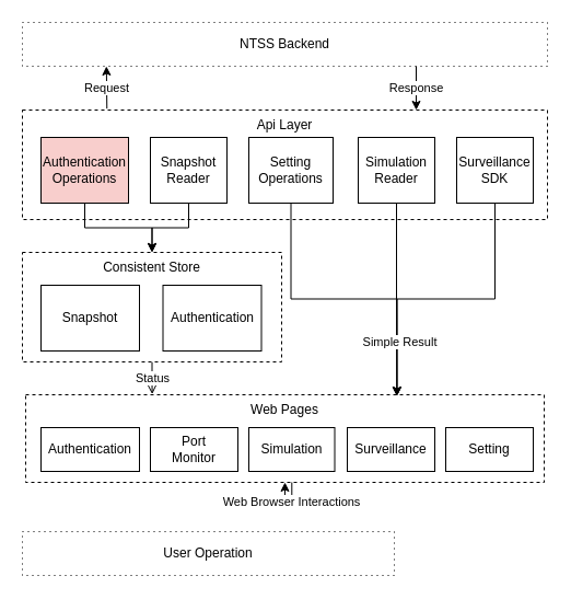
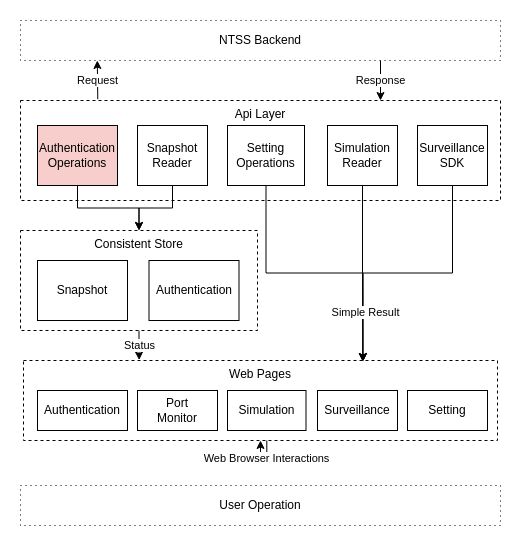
  <mxCell id="0" />
  <mxCell id="1" parent="0" />
  <mxCell id="2" value="Response" style="edgeStyle=orthogonalEdgeStyle;rounded=0;orthogonalLoop=1;jettySize=auto;html=1;entryX=0.75;entryY=0;entryDx=0;entryDy=0;exitX=0.75;exitY=1;exitDx=0;exitDy=0;" edge="1" parent="1" source="3" target="5"><mxGeometry relative="1" as="geometry" /></mxCell>
  <mxCell id="3" value="NTSS Backend" style="rounded=0;whiteSpace=wrap;html=1;fillColor=none;dashed=1;dashPattern=1 4;" vertex="1" parent="1"><mxGeometry x="20" y="20" width="480" height="40" as="geometry" /></mxCell>
  <mxCell id="4" value="Request" style="edgeStyle=orthogonalEdgeStyle;rounded=0;orthogonalLoop=1;jettySize=auto;html=1;entryX=0.16;entryY=1;entryDx=0;entryDy=0;entryPerimeter=0;exitX=0.161;exitY=-0.013;exitDx=0;exitDy=0;exitPerimeter=0;" edge="1" parent="1" source="5" target="3"><mxGeometry relative="1" as="geometry" /></mxCell>
  <mxCell id="5" value="Api Layer" style="rounded=0;whiteSpace=wrap;html=1;dashed=1;verticalAlign=top;" vertex="1" parent="1"><mxGeometry x="20" y="100" width="480" height="100" as="geometry" /></mxCell>
- <mxCell id="6" value="Status" style="edgeStyle=orthogonalEdgeStyle;rounded=0;orthogonalLoop=1;jettySize=auto;html=1;entryX=0.244;entryY=-0.005;entryDx=0;entryDy=0;entryPerimeter=0;endArrow=open;" edge="1" parent="1" source="7" target="19"><mxGeometry relative="1" as="geometry" /></mxCell>
+ <mxCell id="6" value="Status" style="edgeStyle=orthogonalEdgeStyle;rounded=0;orthogonalLoop=1;jettySize=auto;html=1;entryX=0.244;entryY=-0.005;entryDx=0;entryDy=0;entryPerimeter=0;" edge="1" parent="1" source="7" target="19"><mxGeometry relative="1" as="geometry" /></mxCell>
  <mxCell id="7" value="Consistent Store" style="rounded=0;whiteSpace=wrap;html=1;verticalAlign=top;dashed=1;" vertex="1" parent="1"><mxGeometry x="20" y="230" width="237" height="100" as="geometry" /></mxCell>
  <mxCell id="8" style="edgeStyle=orthogonalEdgeStyle;rounded=0;orthogonalLoop=1;jettySize=auto;html=1;entryX=0.5;entryY=0;entryDx=0;entryDy=0;" edge="1" parent="1" source="9" target="7"><mxGeometry relative="1" as="geometry" /></mxCell>
  <mxCell id="9" value="Authentication&lt;br&gt;Operations" style="rounded=0;whiteSpace=wrap;html=1;fillColor=#f8cecc;" vertex="1" parent="1"><mxGeometry x="37" y="125" width="80" height="60" as="geometry" /></mxCell>
  <mxCell id="10" style="edgeStyle=orthogonalEdgeStyle;rounded=0;orthogonalLoop=1;jettySize=auto;html=1;entryX=0.716;entryY=0.016;entryDx=0;entryDy=0;entryPerimeter=0;" edge="1" parent="1" source="11" target="19"><mxGeometry relative="1" as="geometry" /></mxCell>
  <mxCell id="11" value="Setting&lt;br&gt;Operations" style="rounded=0;whiteSpace=wrap;html=1;" vertex="1" parent="1"><mxGeometry x="227" y="125" width="77" height="60" as="geometry" /></mxCell>
  <mxCell id="12" style="edgeStyle=orthogonalEdgeStyle;rounded=0;orthogonalLoop=1;jettySize=auto;html=1;" edge="1" parent="1" source="13" target="7"><mxGeometry relative="1" as="geometry" /></mxCell>
  <mxCell id="13" value="Snapshot&lt;br&gt;Reader" style="rounded=0;whiteSpace=wrap;html=1;" vertex="1" parent="1"><mxGeometry x="137" y="125" width="70" height="60" as="geometry" /></mxCell>
  <mxCell id="14" style="edgeStyle=orthogonalEdgeStyle;rounded=0;orthogonalLoop=1;jettySize=auto;html=1;entryX=0.716;entryY=0.013;entryDx=0;entryDy=0;entryPerimeter=0;" edge="1" parent="1" source="15" target="19"><mxGeometry relative="1" as="geometry" /></mxCell>
  <mxCell id="15" value="Surveillance&lt;br&gt;SDK" style="rounded=0;whiteSpace=wrap;html=1;" vertex="1" parent="1"><mxGeometry x="417" y="125" width="70" height="60" as="geometry" /></mxCell>
  <mxCell id="16" value="Snapshot" style="rounded=0;whiteSpace=wrap;html=1;" vertex="1" parent="1"><mxGeometry x="37" y="260" width="90" height="60" as="geometry" /></mxCell>
  <mxCell id="17" value="Authentication" style="rounded=0;whiteSpace=wrap;html=1;" vertex="1" parent="1"><mxGeometry x="148.5" y="260" width="90" height="60" as="geometry" /></mxCell>
  <mxCell id="18" value="Web Browser Interactions" style="edgeStyle=orthogonalEdgeStyle;rounded=0;orthogonalLoop=1;jettySize=auto;html=1;startArrow=classic;startFill=1;" edge="1" parent="1" source="19" target="23"><mxGeometry relative="1" as="geometry" /></mxCell>
  <mxCell id="19" value="Web Pages" style="rounded=0;whiteSpace=wrap;html=1;verticalAlign=top;dashed=1;" vertex="1" parent="1"><mxGeometry x="23" y="360" width="474" height="80" as="geometry" /></mxCell>
- <mxCell id="20" value="User Operation" style="rounded=0;whiteSpace=wrap;html=1;fillColor=none;dashed=1;dashPattern=1 4;" vertex="1" parent="1"><mxGeometry x="20" y="485" width="340" height="40" as="geometry" /></mxCell>
+ <mxCell id="20" value="User Operation" style="rounded=0;whiteSpace=wrap;html=1;fillColor=none;dashed=1;dashPattern=1 4;" vertex="1" parent="1"><mxGeometry x="20" y="485" width="480" height="40" as="geometry" /></mxCell>
  <mxCell id="21" value="Authentication" style="rounded=0;whiteSpace=wrap;html=1;" vertex="1" parent="1"><mxGeometry x="37" y="390" width="90" height="40" as="geometry" /></mxCell>
  <mxCell id="22" value="Port&lt;br&gt;Monitor" style="rounded=0;whiteSpace=wrap;html=1;" vertex="1" parent="1"><mxGeometry x="137" y="390" width="80" height="40" as="geometry" /></mxCell>
  <mxCell id="23" value="Simulation" style="rounded=0;whiteSpace=wrap;html=1;" vertex="1" parent="1"><mxGeometry x="227" y="390" width="78.5" height="40" as="geometry" /></mxCell>
  <mxCell id="24" value="Surveillance" style="rounded=0;whiteSpace=wrap;html=1;" vertex="1" parent="1"><mxGeometry x="317" y="390" width="80" height="40" as="geometry" /></mxCell>
  <mxCell id="25" style="edgeStyle=orthogonalEdgeStyle;rounded=0;orthogonalLoop=1;jettySize=auto;html=1;entryX=0.716;entryY=0.014;entryDx=0;entryDy=0;entryPerimeter=0;" edge="1" parent="1" source="27" target="19"><mxGeometry relative="1" as="geometry" /></mxCell>
  <mxCell id="26" value="Simple Result" style="edgeLabel;html=1;align=center;verticalAlign=middle;resizable=0;points=[];" vertex="1" connectable="0" parent="25"><mxGeometry x="0.437" y="2" relative="1" as="geometry"><mxPoint as="offset" /></mxGeometry></mxCell>
  <mxCell id="27" value="Simulation&lt;br&gt;Reader" style="rounded=0;whiteSpace=wrap;html=1;" vertex="1" parent="1"><mxGeometry x="327" y="125" width="70" height="60" as="geometry" /></mxCell>
  <mxCell id="28" value="Setting" style="rounded=0;whiteSpace=wrap;html=1;" vertex="1" parent="1"><mxGeometry x="407" y="390" width="80" height="40" as="geometry" /></mxCell>
